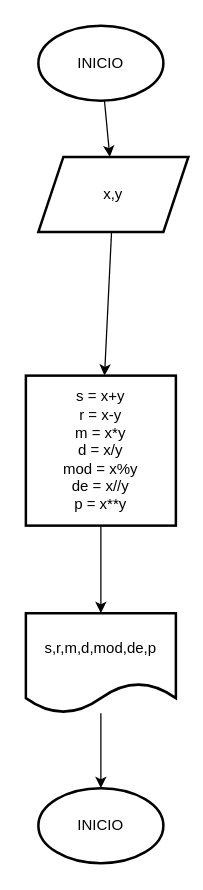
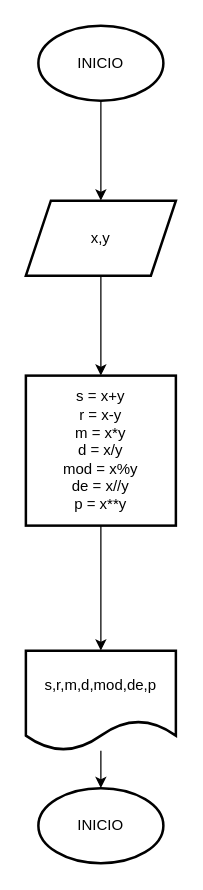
  <mxCell id="0" />
  <mxCell id="1" parent="0" />
  <mxCell id="2" value="" style="edgeStyle=none;html=1;" edge="1" parent="1" source="3" target="5"><mxGeometry relative="1" as="geometry" /></mxCell>
  <mxCell id="3" value="INICIO" style="strokeWidth=2;html=1;shape=mxgraph.flowchart.start_1;whiteSpace=wrap;" vertex="1" parent="1"><mxGeometry x="30" y="20" width="100" height="60" as="geometry" /></mxCell>
  <mxCell id="4" value="" style="edgeStyle=none;html=1;" edge="1" parent="1" source="5" target="7"><mxGeometry relative="1" as="geometry" /></mxCell>
- <mxCell id="5" value="x,y" style="shape=parallelogram;perimeter=parallelogramPerimeter;whiteSpace=wrap;html=1;fixedSize=1;strokeWidth=2;" vertex="1" parent="1"><mxGeometry x="30" y="125" width="120" height="60" as="geometry" /></mxCell>
+ <mxCell id="5" value="x,y" style="shape=parallelogram;perimeter=parallelogramPerimeter;whiteSpace=wrap;html=1;fixedSize=1;strokeWidth=2;" vertex="1" parent="1"><mxGeometry x="20" y="160" width="120" height="60" as="geometry" /></mxCell>
  <mxCell id="6" value="" style="edgeStyle=none;html=1;" edge="1" parent="1" source="7" target="9"><mxGeometry relative="1" as="geometry" /></mxCell>
  <mxCell id="7" value="s = x+y&lt;br&gt;r = x-y&lt;br&gt;m = x*y&lt;br&gt;d = x/y&lt;br&gt;mod = x%y&lt;br&gt;de = x//y&lt;br&gt;p = x**y" style="whiteSpace=wrap;html=1;strokeWidth=2;" vertex="1" parent="1"><mxGeometry x="20" y="300" width="120" height="120" as="geometry" /></mxCell>
  <mxCell id="8" value="" style="edgeStyle=none;html=1;" edge="1" parent="1" source="9" target="10"><mxGeometry relative="1" as="geometry" /></mxCell>
- <mxCell id="9" value="s,r,m,d,mod,de,p" style="shape=document;whiteSpace=wrap;html=1;boundedLbl=1;strokeWidth=2;" vertex="1" parent="1"><mxGeometry x="20" y="490" width="120" height="80" as="geometry" /></mxCell>
+ <mxCell id="9" value="s,r,m,d,mod,de,p" style="shape=document;whiteSpace=wrap;html=1;boundedLbl=1;strokeWidth=2;" vertex="1" parent="1"><mxGeometry x="20" y="520" width="120" height="80" as="geometry" /></mxCell>
  <mxCell id="10" value="INICIO" style="strokeWidth=2;html=1;shape=mxgraph.flowchart.start_1;whiteSpace=wrap;" vertex="1" parent="1"><mxGeometry x="30" y="630" width="100" height="60" as="geometry" /></mxCell>
